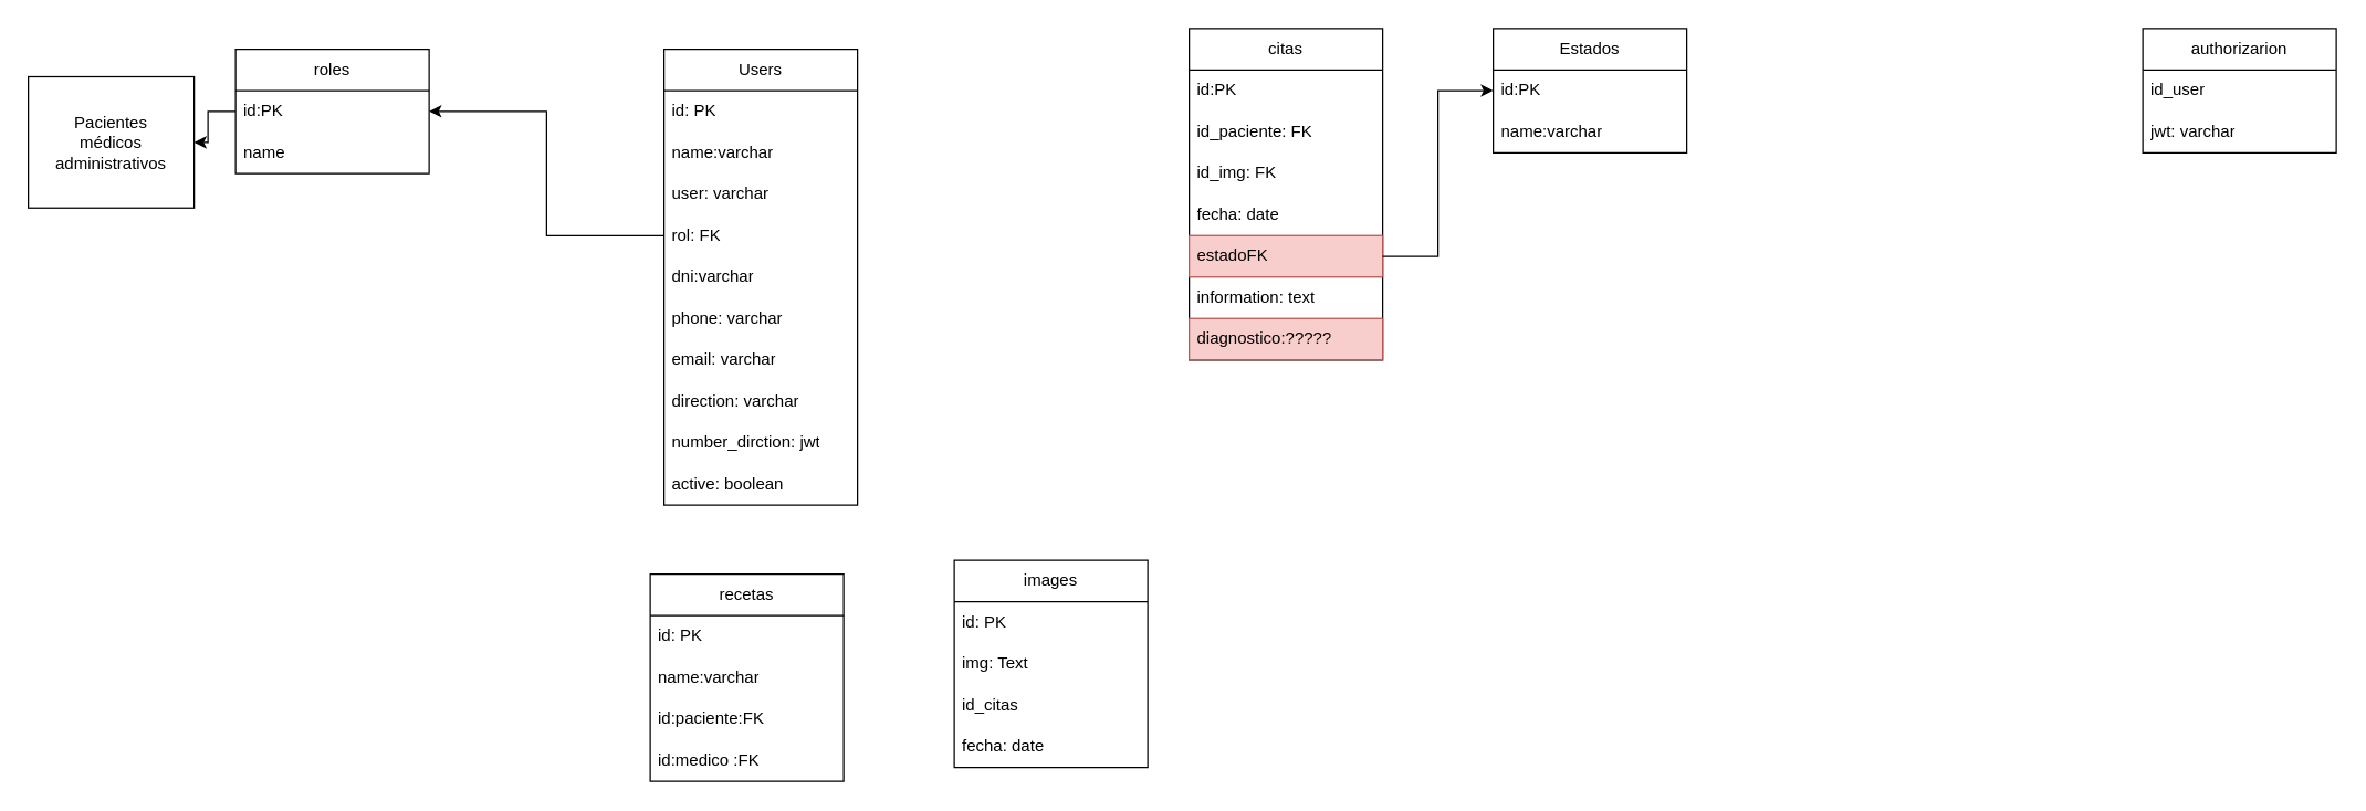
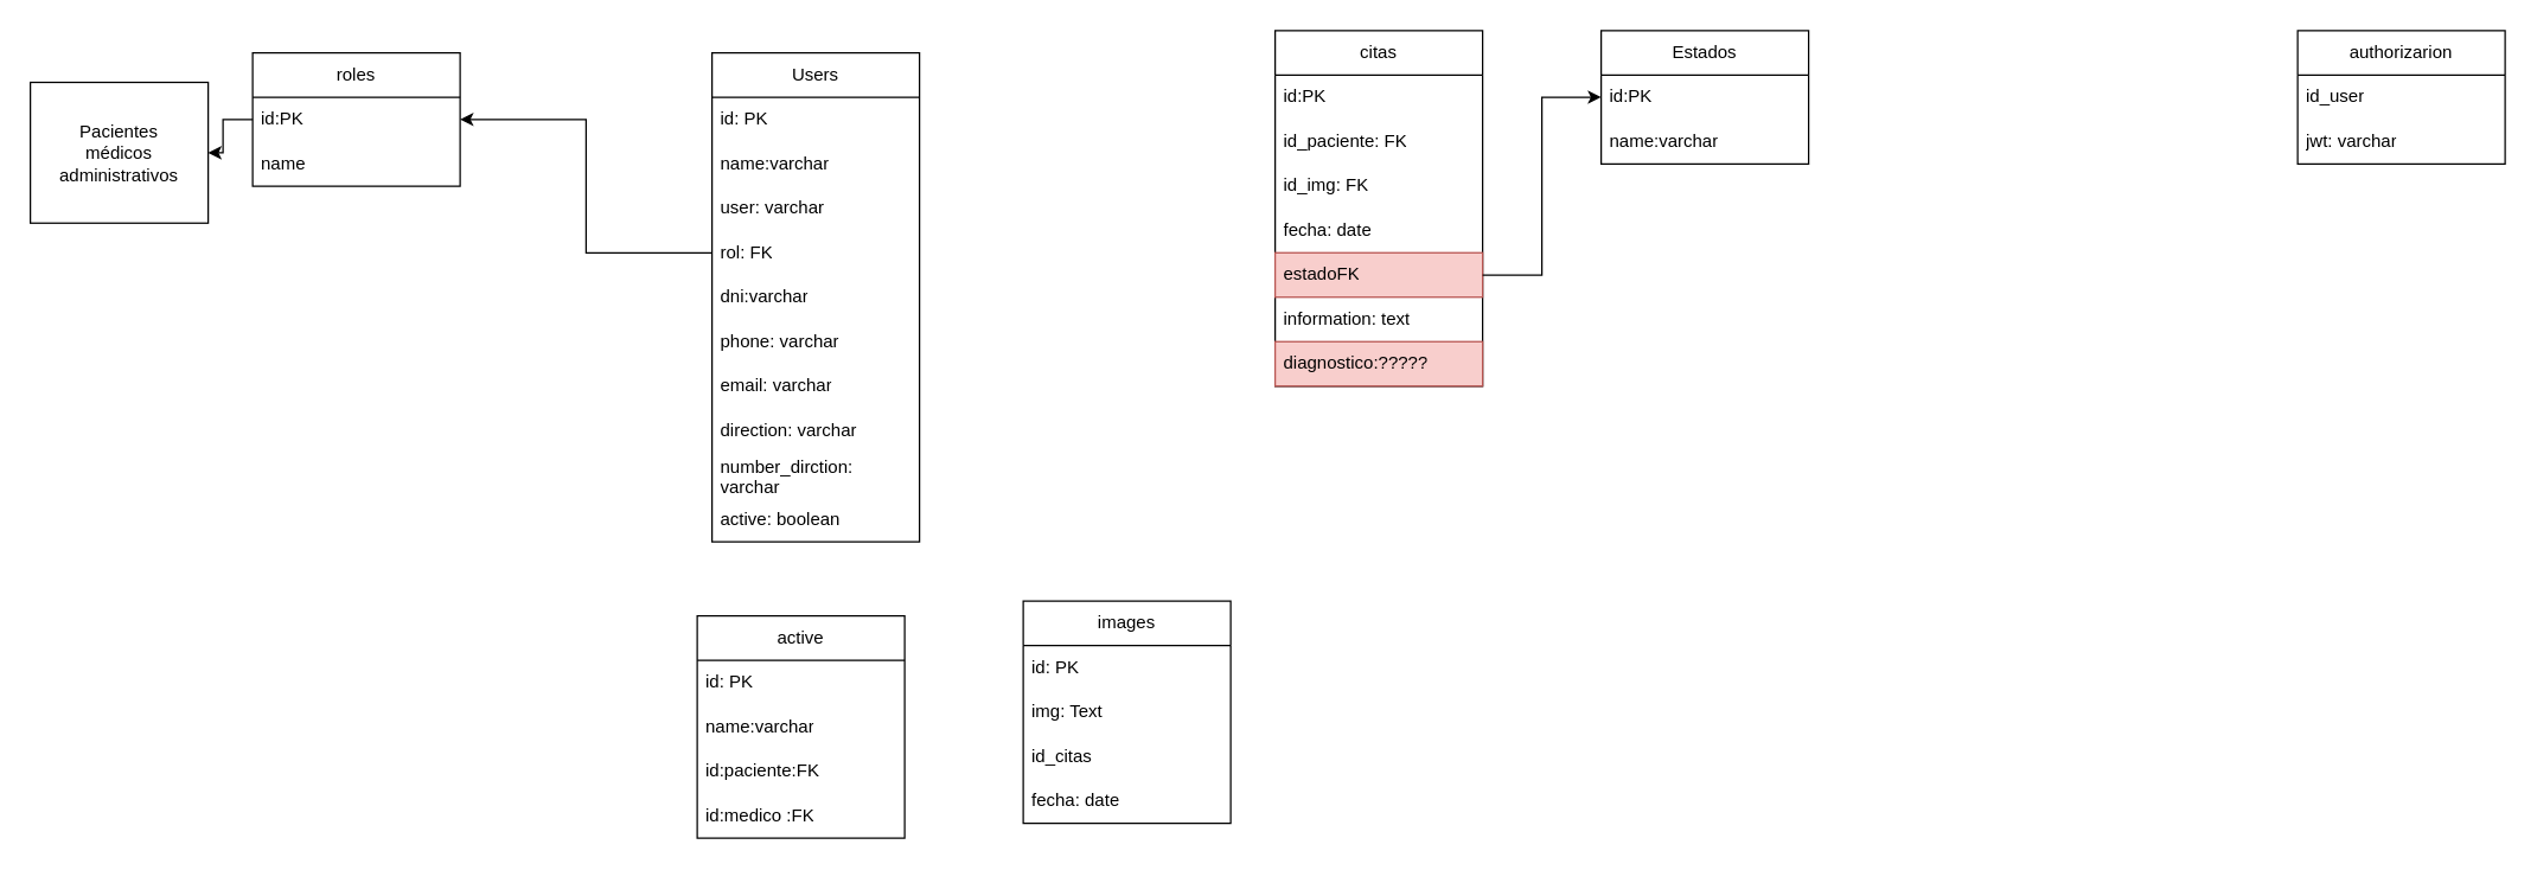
  <mxCell id="0" />
  <mxCell id="1" parent="0" />
  <mxCell id="2" value="roles" style="swimlane;fontStyle=0;childLayout=stackLayout;horizontal=1;startSize=30;horizontalStack=0;resizeParent=1;resizeParentMax=0;resizeLast=0;collapsible=1;marginBottom=0;whiteSpace=wrap;html=1;" vertex="1" parent="1"><mxGeometry x="170" y="35" width="140" height="90" as="geometry" /></mxCell>
  <mxCell id="3" value="id:PK" style="text;strokeColor=none;fillColor=none;align=left;verticalAlign=middle;spacingLeft=4;spacingRight=4;overflow=hidden;points=[[0,0.5],[1,0.5]];portConstraint=eastwest;rotatable=0;whiteSpace=wrap;html=1;" vertex="1" parent="2"><mxGeometry y="30" width="140" height="30" as="geometry" /></mxCell>
  <mxCell id="4" value="name" style="text;strokeColor=none;fillColor=none;align=left;verticalAlign=middle;spacingLeft=4;spacingRight=4;overflow=hidden;points=[[0,0.5],[1,0.5]];portConstraint=eastwest;rotatable=0;whiteSpace=wrap;html=1;" vertex="1" parent="2"><mxGeometry y="60" width="140" height="30" as="geometry" /></mxCell>
  <mxCell id="5" value="Users" style="swimlane;fontStyle=0;childLayout=stackLayout;horizontal=1;startSize=30;horizontalStack=0;resizeParent=1;resizeParentMax=0;resizeLast=0;collapsible=1;marginBottom=0;whiteSpace=wrap;html=1;" vertex="1" parent="1"><mxGeometry x="480" y="35" width="140" height="330" as="geometry" /></mxCell>
  <mxCell id="6" value="id: PK" style="text;strokeColor=none;fillColor=none;align=left;verticalAlign=middle;spacingLeft=4;spacingRight=4;overflow=hidden;points=[[0,0.5],[1,0.5]];portConstraint=eastwest;rotatable=0;whiteSpace=wrap;html=1;" vertex="1" parent="5"><mxGeometry y="30" width="140" height="30" as="geometry" /></mxCell>
  <mxCell id="7" value="name:varchar" style="text;strokeColor=none;fillColor=none;align=left;verticalAlign=middle;spacingLeft=4;spacingRight=4;overflow=hidden;points=[[0,0.5],[1,0.5]];portConstraint=eastwest;rotatable=0;whiteSpace=wrap;html=1;" vertex="1" parent="5"><mxGeometry y="60" width="140" height="30" as="geometry" /></mxCell>
  <mxCell id="8" value="user: varchar" style="text;strokeColor=none;fillColor=none;align=left;verticalAlign=middle;spacingLeft=4;spacingRight=4;overflow=hidden;points=[[0,0.5],[1,0.5]];portConstraint=eastwest;rotatable=0;whiteSpace=wrap;html=1;" vertex="1" parent="5"><mxGeometry y="90" width="140" height="30" as="geometry" /></mxCell>
  <mxCell id="9" value="rol: FK" style="text;strokeColor=none;fillColor=none;align=left;verticalAlign=middle;spacingLeft=4;spacingRight=4;overflow=hidden;points=[[0,0.5],[1,0.5]];portConstraint=eastwest;rotatable=0;whiteSpace=wrap;html=1;" vertex="1" parent="5"><mxGeometry y="120" width="140" height="30" as="geometry" /></mxCell>
  <mxCell id="10" value="dni:varchar" style="text;strokeColor=none;fillColor=none;align=left;verticalAlign=middle;spacingLeft=4;spacingRight=4;overflow=hidden;points=[[0,0.5],[1,0.5]];portConstraint=eastwest;rotatable=0;whiteSpace=wrap;html=1;" vertex="1" parent="5"><mxGeometry y="150" width="140" height="30" as="geometry" /></mxCell>
  <mxCell id="11" value="phone: varchar" style="text;strokeColor=none;fillColor=none;align=left;verticalAlign=middle;spacingLeft=4;spacingRight=4;overflow=hidden;points=[[0,0.5],[1,0.5]];portConstraint=eastwest;rotatable=0;whiteSpace=wrap;html=1;" vertex="1" parent="5"><mxGeometry y="180" width="140" height="30" as="geometry" /></mxCell>
  <mxCell id="12" value="email: varchar" style="text;strokeColor=none;fillColor=none;align=left;verticalAlign=middle;spacingLeft=4;spacingRight=4;overflow=hidden;points=[[0,0.5],[1,0.5]];portConstraint=eastwest;rotatable=0;whiteSpace=wrap;html=1;" vertex="1" parent="5"><mxGeometry y="210" width="140" height="30" as="geometry" /></mxCell>
  <mxCell id="13" value="direction: varchar" style="text;strokeColor=none;fillColor=none;align=left;verticalAlign=middle;spacingLeft=4;spacingRight=4;overflow=hidden;points=[[0,0.5],[1,0.5]];portConstraint=eastwest;rotatable=0;whiteSpace=wrap;html=1;" vertex="1" parent="5"><mxGeometry y="240" width="140" height="30" as="geometry" /></mxCell>
- <mxCell id="14" value="number_dirction: jwt" style="text;strokeColor=none;fillColor=none;align=left;verticalAlign=middle;spacingLeft=4;spacingRight=4;overflow=hidden;points=[[0,0.5],[1,0.5]];portConstraint=eastwest;rotatable=0;whiteSpace=wrap;html=1;" vertex="1" parent="5"><mxGeometry y="270" width="140" height="30" as="geometry" /></mxCell>
+ <mxCell id="14" value="number_dirction: varchar" style="text;strokeColor=none;fillColor=none;align=left;verticalAlign=middle;spacingLeft=4;spacingRight=4;overflow=hidden;points=[[0,0.5],[1,0.5]];portConstraint=eastwest;rotatable=0;whiteSpace=wrap;html=1;" vertex="1" parent="5"><mxGeometry y="270" width="140" height="30" as="geometry" /></mxCell>
  <mxCell id="15" value="active: boolean" style="text;strokeColor=none;fillColor=none;align=left;verticalAlign=middle;spacingLeft=4;spacingRight=4;overflow=hidden;points=[[0,0.5],[1,0.5]];portConstraint=eastwest;rotatable=0;whiteSpace=wrap;html=1;" vertex="1" parent="5"><mxGeometry y="300" width="140" height="30" as="geometry" /></mxCell>
  <mxCell id="16" style="edgeStyle=orthogonalEdgeStyle;rounded=0;orthogonalLoop=1;jettySize=auto;html=1;entryX=1;entryY=0.5;entryDx=0;entryDy=0;" edge="1" parent="1" source="9" target="3"><mxGeometry relative="1" as="geometry" /></mxCell>
  <mxCell id="17" value="citas" style="swimlane;fontStyle=0;childLayout=stackLayout;horizontal=1;startSize=30;horizontalStack=0;resizeParent=1;resizeParentMax=0;resizeLast=0;collapsible=1;marginBottom=0;whiteSpace=wrap;html=1;" vertex="1" parent="1"><mxGeometry x="860" y="20" width="140" height="240" as="geometry" /></mxCell>
  <mxCell id="18" value="id:PK" style="text;strokeColor=none;fillColor=none;align=left;verticalAlign=middle;spacingLeft=4;spacingRight=4;overflow=hidden;points=[[0,0.5],[1,0.5]];portConstraint=eastwest;rotatable=0;whiteSpace=wrap;html=1;" vertex="1" parent="17"><mxGeometry y="30" width="140" height="30" as="geometry" /></mxCell>
  <mxCell id="19" value="id_paciente: FK" style="text;strokeColor=none;fillColor=none;align=left;verticalAlign=middle;spacingLeft=4;spacingRight=4;overflow=hidden;points=[[0,0.5],[1,0.5]];portConstraint=eastwest;rotatable=0;whiteSpace=wrap;html=1;" vertex="1" parent="17"><mxGeometry y="60" width="140" height="30" as="geometry" /></mxCell>
  <mxCell id="20" value="id_img: FK" style="text;strokeColor=none;fillColor=none;align=left;verticalAlign=middle;spacingLeft=4;spacingRight=4;overflow=hidden;points=[[0,0.5],[1,0.5]];portConstraint=eastwest;rotatable=0;whiteSpace=wrap;html=1;" vertex="1" parent="17"><mxGeometry y="90" width="140" height="30" as="geometry" /></mxCell>
  <mxCell id="21" value="fecha: date" style="text;strokeColor=none;fillColor=none;align=left;verticalAlign=middle;spacingLeft=4;spacingRight=4;overflow=hidden;points=[[0,0.5],[1,0.5]];portConstraint=eastwest;rotatable=0;whiteSpace=wrap;html=1;" vertex="1" parent="17"><mxGeometry y="120" width="140" height="30" as="geometry" /></mxCell>
  <mxCell id="22" value="estadoFK" style="text;strokeColor=#b85450;fillColor=#f8cecc;align=left;verticalAlign=middle;spacingLeft=4;spacingRight=4;overflow=hidden;points=[[0,0.5],[1,0.5]];portConstraint=eastwest;rotatable=0;whiteSpace=wrap;html=1;" vertex="1" parent="17"><mxGeometry y="150" width="140" height="30" as="geometry" /></mxCell>
  <mxCell id="23" value="information: text" style="text;strokeColor=none;fillColor=none;align=left;verticalAlign=middle;spacingLeft=4;spacingRight=4;overflow=hidden;points=[[0,0.5],[1,0.5]];portConstraint=eastwest;rotatable=0;whiteSpace=wrap;html=1;" vertex="1" parent="17"><mxGeometry y="180" width="140" height="30" as="geometry" /></mxCell>
  <mxCell id="24" value="diagnostico:?????" style="text;strokeColor=#b85450;fillColor=#f8cecc;align=left;verticalAlign=middle;spacingLeft=4;spacingRight=4;overflow=hidden;points=[[0,0.5],[1,0.5]];portConstraint=eastwest;rotatable=0;whiteSpace=wrap;html=1;" vertex="1" parent="17"><mxGeometry y="210" width="140" height="30" as="geometry" /></mxCell>
  <mxCell id="25" value="Estados" style="swimlane;fontStyle=0;childLayout=stackLayout;horizontal=1;startSize=30;horizontalStack=0;resizeParent=1;resizeParentMax=0;resizeLast=0;collapsible=1;marginBottom=0;whiteSpace=wrap;html=1;" vertex="1" parent="1"><mxGeometry x="1080" y="20" width="140" height="90" as="geometry" /></mxCell>
  <mxCell id="26" value="id:PK" style="text;strokeColor=none;fillColor=none;align=left;verticalAlign=middle;spacingLeft=4;spacingRight=4;overflow=hidden;points=[[0,0.5],[1,0.5]];portConstraint=eastwest;rotatable=0;whiteSpace=wrap;html=1;" vertex="1" parent="25"><mxGeometry y="30" width="140" height="30" as="geometry" /></mxCell>
  <mxCell id="27" value="name:varchar" style="text;strokeColor=none;fillColor=none;align=left;verticalAlign=middle;spacingLeft=4;spacingRight=4;overflow=hidden;points=[[0,0.5],[1,0.5]];portConstraint=eastwest;rotatable=0;whiteSpace=wrap;html=1;" vertex="1" parent="25"><mxGeometry y="60" width="140" height="30" as="geometry" /></mxCell>
  <mxCell id="28" style="edgeStyle=orthogonalEdgeStyle;rounded=0;orthogonalLoop=1;jettySize=auto;html=1;entryX=0;entryY=0.5;entryDx=0;entryDy=0;" edge="1" parent="1" source="22" target="26"><mxGeometry relative="1" as="geometry" /></mxCell>
  <mxCell id="29" value="&lt;div&gt;Pacientes&lt;/div&gt;&lt;div&gt;médicos&lt;/div&gt;&lt;div&gt;administrativos&lt;br&gt;&lt;/div&gt;" style="rounded=0;whiteSpace=wrap;html=1;" vertex="1" parent="1"><mxGeometry x="20" y="55" width="120" height="95" as="geometry" /></mxCell>
  <mxCell id="30" style="edgeStyle=orthogonalEdgeStyle;rounded=0;orthogonalLoop=1;jettySize=auto;html=1;" edge="1" parent="1" source="3" target="29"><mxGeometry relative="1" as="geometry" /></mxCell>
  <mxCell id="31" value="images" style="swimlane;fontStyle=0;childLayout=stackLayout;horizontal=1;startSize=30;horizontalStack=0;resizeParent=1;resizeParentMax=0;resizeLast=0;collapsible=1;marginBottom=0;whiteSpace=wrap;html=1;" vertex="1" parent="1"><mxGeometry x="690" y="405" width="140" height="150" as="geometry" /></mxCell>
  <mxCell id="32" value="id: PK" style="text;strokeColor=none;fillColor=none;align=left;verticalAlign=middle;spacingLeft=4;spacingRight=4;overflow=hidden;points=[[0,0.5],[1,0.5]];portConstraint=eastwest;rotatable=0;whiteSpace=wrap;html=1;" vertex="1" parent="31"><mxGeometry y="30" width="140" height="30" as="geometry" /></mxCell>
  <mxCell id="33" value="img: Text" style="text;strokeColor=none;fillColor=none;align=left;verticalAlign=middle;spacingLeft=4;spacingRight=4;overflow=hidden;points=[[0,0.5],[1,0.5]];portConstraint=eastwest;rotatable=0;whiteSpace=wrap;html=1;" vertex="1" parent="31"><mxGeometry y="60" width="140" height="30" as="geometry" /></mxCell>
  <mxCell id="34" value="id_citas" style="text;strokeColor=none;fillColor=none;align=left;verticalAlign=middle;spacingLeft=4;spacingRight=4;overflow=hidden;points=[[0,0.5],[1,0.5]];portConstraint=eastwest;rotatable=0;whiteSpace=wrap;html=1;" vertex="1" parent="31"><mxGeometry y="90" width="140" height="30" as="geometry" /></mxCell>
  <mxCell id="35" value="fecha: date" style="text;strokeColor=none;fillColor=none;align=left;verticalAlign=middle;spacingLeft=4;spacingRight=4;overflow=hidden;points=[[0,0.5],[1,0.5]];portConstraint=eastwest;rotatable=0;whiteSpace=wrap;html=1;" vertex="1" parent="31"><mxGeometry y="120" width="140" height="30" as="geometry" /></mxCell>
  <mxCell id="36" value="authorizarion" style="swimlane;fontStyle=0;childLayout=stackLayout;horizontal=1;startSize=30;horizontalStack=0;resizeParent=1;resizeParentMax=0;resizeLast=0;collapsible=1;marginBottom=0;whiteSpace=wrap;html=1;" vertex="1" parent="1"><mxGeometry x="1550" y="20" width="140" height="90" as="geometry" /></mxCell>
  <mxCell id="37" value="id_user" style="text;strokeColor=none;fillColor=none;align=left;verticalAlign=middle;spacingLeft=4;spacingRight=4;overflow=hidden;points=[[0,0.5],[1,0.5]];portConstraint=eastwest;rotatable=0;whiteSpace=wrap;html=1;" vertex="1" parent="36"><mxGeometry y="30" width="140" height="30" as="geometry" /></mxCell>
  <mxCell id="38" value="jwt: varchar" style="text;strokeColor=none;fillColor=none;align=left;verticalAlign=middle;spacingLeft=4;spacingRight=4;overflow=hidden;points=[[0,0.5],[1,0.5]];portConstraint=eastwest;rotatable=0;whiteSpace=wrap;html=1;" vertex="1" parent="36"><mxGeometry y="60" width="140" height="30" as="geometry" /></mxCell>
- <mxCell id="39" value="recetas" style="swimlane;fontStyle=0;childLayout=stackLayout;horizontal=1;startSize=30;horizontalStack=0;resizeParent=1;resizeParentMax=0;resizeLast=0;collapsible=1;marginBottom=0;whiteSpace=wrap;html=1;" vertex="1" parent="1"><mxGeometry x="470" y="415" width="140" height="150" as="geometry" /></mxCell>
+ <mxCell id="39" value="active" style="swimlane;fontStyle=0;childLayout=stackLayout;horizontal=1;startSize=30;horizontalStack=0;resizeParent=1;resizeParentMax=0;resizeLast=0;collapsible=1;marginBottom=0;whiteSpace=wrap;html=1;" vertex="1" parent="1"><mxGeometry x="470" y="415" width="140" height="150" as="geometry" /></mxCell>
  <mxCell id="40" value="id: PK" style="text;strokeColor=none;fillColor=none;align=left;verticalAlign=middle;spacingLeft=4;spacingRight=4;overflow=hidden;points=[[0,0.5],[1,0.5]];portConstraint=eastwest;rotatable=0;whiteSpace=wrap;html=1;" vertex="1" parent="39"><mxGeometry y="30" width="140" height="30" as="geometry" /></mxCell>
  <mxCell id="41" value="name:varchar" style="text;strokeColor=none;fillColor=none;align=left;verticalAlign=middle;spacingLeft=4;spacingRight=4;overflow=hidden;points=[[0,0.5],[1,0.5]];portConstraint=eastwest;rotatable=0;whiteSpace=wrap;html=1;" vertex="1" parent="39"><mxGeometry y="60" width="140" height="30" as="geometry" /></mxCell>
  <mxCell id="42" value="id:paciente:FK" style="text;strokeColor=none;fillColor=none;align=left;verticalAlign=middle;spacingLeft=4;spacingRight=4;overflow=hidden;points=[[0,0.5],[1,0.5]];portConstraint=eastwest;rotatable=0;whiteSpace=wrap;html=1;" vertex="1" parent="39"><mxGeometry y="90" width="140" height="30" as="geometry" /></mxCell>
  <mxCell id="43" value="id:medico :FK" style="text;strokeColor=none;fillColor=none;align=left;verticalAlign=middle;spacingLeft=4;spacingRight=4;overflow=hidden;points=[[0,0.5],[1,0.5]];portConstraint=eastwest;rotatable=0;whiteSpace=wrap;html=1;" vertex="1" parent="39"><mxGeometry y="120" width="140" height="30" as="geometry" /></mxCell>
